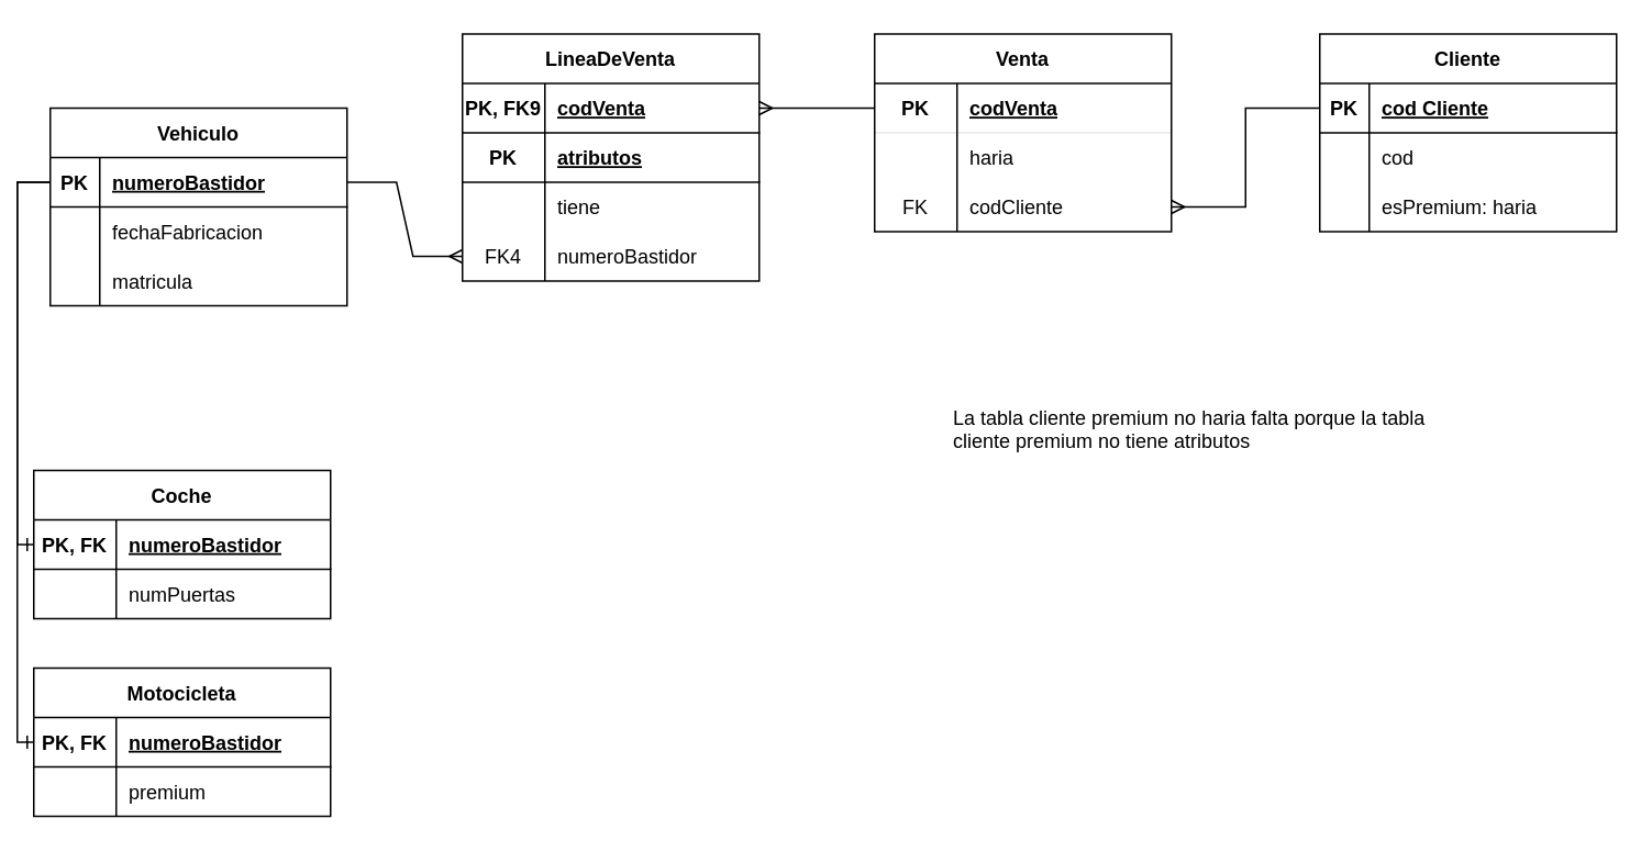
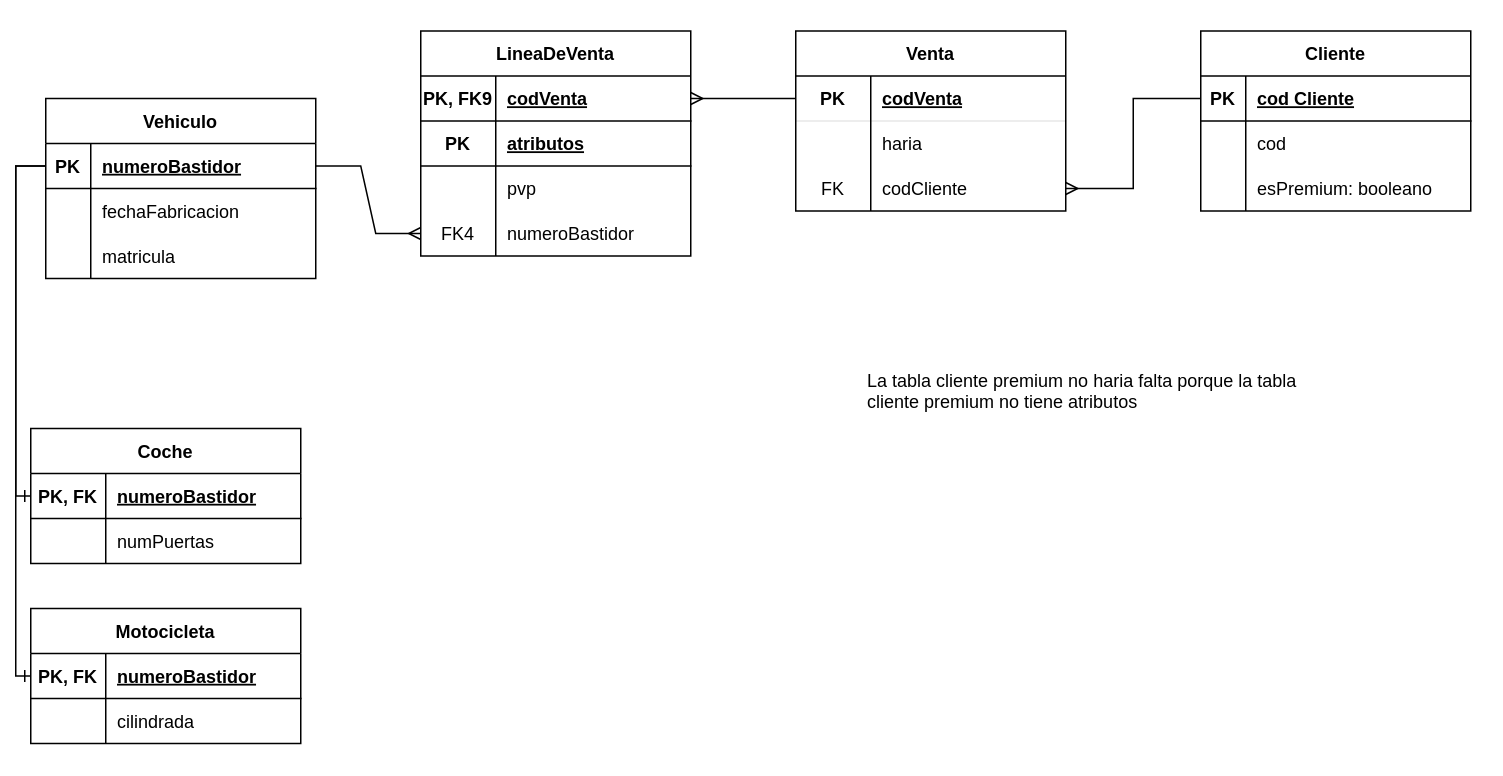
  <mxCell id="0" />
  <mxCell id="1" parent="0" />
  <mxCell id="2" value="Vehiculo" style="shape=table;startSize=30;container=1;collapsible=1;childLayout=tableLayout;fixedRows=1;rowLines=0;fontStyle=1;align=center;resizeLast=1;" parent="1" vertex="1"><mxGeometry x="30" y="65" width="180" height="120" as="geometry" /></mxCell>
  <mxCell id="3" value="" style="shape=tableRow;horizontal=0;startSize=0;swimlaneHead=0;swimlaneBody=0;fillColor=none;collapsible=0;dropTarget=0;points=[[0,0.5],[1,0.5]];portConstraint=eastwest;top=0;left=0;right=0;bottom=1;" parent="2" vertex="1"><mxGeometry y="30" width="180" height="30" as="geometry" /></mxCell>
  <mxCell id="4" value="PK" style="shape=partialRectangle;connectable=0;fillColor=none;top=0;left=0;bottom=0;right=0;fontStyle=1;overflow=hidden;" parent="3" vertex="1"><mxGeometry width="30" height="30" as="geometry"><mxRectangle width="30" height="30" as="alternateBounds" /></mxGeometry></mxCell>
  <mxCell id="5" value="numeroBastidor" style="shape=partialRectangle;connectable=0;fillColor=none;top=0;left=0;bottom=0;right=0;align=left;spacingLeft=6;fontStyle=5;overflow=hidden;" parent="3" vertex="1"><mxGeometry x="30" width="150" height="30" as="geometry"><mxRectangle width="150" height="30" as="alternateBounds" /></mxGeometry></mxCell>
  <mxCell id="6" value="" style="shape=tableRow;horizontal=0;startSize=0;swimlaneHead=0;swimlaneBody=0;fillColor=none;collapsible=0;dropTarget=0;points=[[0,0.5],[1,0.5]];portConstraint=eastwest;top=0;left=0;right=0;bottom=0;" parent="2" vertex="1"><mxGeometry y="60" width="180" height="30" as="geometry" /></mxCell>
  <mxCell id="7" value="" style="shape=partialRectangle;connectable=0;fillColor=none;top=0;left=0;bottom=0;right=0;editable=1;overflow=hidden;" parent="6" vertex="1"><mxGeometry width="30" height="30" as="geometry"><mxRectangle width="30" height="30" as="alternateBounds" /></mxGeometry></mxCell>
  <mxCell id="8" value="fechaFabricacion" style="shape=partialRectangle;connectable=0;fillColor=none;top=0;left=0;bottom=0;right=0;align=left;spacingLeft=6;overflow=hidden;" parent="6" vertex="1"><mxGeometry x="30" width="150" height="30" as="geometry"><mxRectangle width="150" height="30" as="alternateBounds" /></mxGeometry></mxCell>
  <mxCell id="9" value="" style="shape=tableRow;horizontal=0;startSize=0;swimlaneHead=0;swimlaneBody=0;fillColor=none;collapsible=0;dropTarget=0;points=[[0,0.5],[1,0.5]];portConstraint=eastwest;top=0;left=0;right=0;bottom=0;" parent="2" vertex="1"><mxGeometry y="90" width="180" height="30" as="geometry" /></mxCell>
  <mxCell id="10" value="" style="shape=partialRectangle;connectable=0;fillColor=none;top=0;left=0;bottom=0;right=0;editable=1;overflow=hidden;" parent="9" vertex="1"><mxGeometry width="30" height="30" as="geometry"><mxRectangle width="30" height="30" as="alternateBounds" /></mxGeometry></mxCell>
  <mxCell id="11" value="matricula" style="shape=partialRectangle;connectable=0;fillColor=none;top=0;left=0;bottom=0;right=0;align=left;spacingLeft=6;overflow=hidden;" parent="9" vertex="1"><mxGeometry x="30" width="150" height="30" as="geometry"><mxRectangle width="150" height="30" as="alternateBounds" /></mxGeometry></mxCell>
  <mxCell id="12" value="Coche" style="shape=table;startSize=30;container=1;collapsible=1;childLayout=tableLayout;fixedRows=1;rowLines=0;fontStyle=1;align=center;resizeLast=1;" parent="1" vertex="1"><mxGeometry x="20" y="285" width="180" height="90" as="geometry" /></mxCell>
  <mxCell id="13" value="" style="shape=tableRow;horizontal=0;startSize=0;swimlaneHead=0;swimlaneBody=0;fillColor=none;collapsible=0;dropTarget=0;points=[[0,0.5],[1,0.5]];portConstraint=eastwest;top=0;left=0;right=0;bottom=1;" parent="12" vertex="1"><mxGeometry y="30" width="180" height="30" as="geometry" /></mxCell>
  <mxCell id="14" value="PK, FK" style="shape=partialRectangle;connectable=0;fillColor=none;top=0;left=0;bottom=0;right=0;fontStyle=1;overflow=hidden;" parent="13" vertex="1"><mxGeometry width="50" height="30" as="geometry"><mxRectangle width="50" height="30" as="alternateBounds" /></mxGeometry></mxCell>
  <mxCell id="15" value="numeroBastidor" style="shape=partialRectangle;connectable=0;fillColor=none;top=0;left=0;bottom=0;right=0;align=left;spacingLeft=6;fontStyle=5;overflow=hidden;" parent="13" vertex="1"><mxGeometry x="50" width="130" height="30" as="geometry"><mxRectangle width="130" height="30" as="alternateBounds" /></mxGeometry></mxCell>
  <mxCell id="16" value="" style="shape=tableRow;horizontal=0;startSize=0;swimlaneHead=0;swimlaneBody=0;fillColor=none;collapsible=0;dropTarget=0;points=[[0,0.5],[1,0.5]];portConstraint=eastwest;top=0;left=0;right=0;bottom=0;" parent="12" vertex="1"><mxGeometry y="60" width="180" height="30" as="geometry" /></mxCell>
  <mxCell id="17" value="" style="shape=partialRectangle;connectable=0;fillColor=none;top=0;left=0;bottom=0;right=0;editable=1;overflow=hidden;" parent="16" vertex="1"><mxGeometry width="50" height="30" as="geometry"><mxRectangle width="50" height="30" as="alternateBounds" /></mxGeometry></mxCell>
  <mxCell id="18" value="numPuertas" style="shape=partialRectangle;connectable=0;fillColor=none;top=0;left=0;bottom=0;right=0;align=left;spacingLeft=6;overflow=hidden;" parent="16" vertex="1"><mxGeometry x="50" width="130" height="30" as="geometry"><mxRectangle width="130" height="30" as="alternateBounds" /></mxGeometry></mxCell>
  <mxCell id="19" value="Motocicleta" style="shape=table;startSize=30;container=1;collapsible=1;childLayout=tableLayout;fixedRows=1;rowLines=0;fontStyle=1;align=center;resizeLast=1;" parent="1" vertex="1"><mxGeometry x="20" y="405" width="180" height="90" as="geometry" /></mxCell>
  <mxCell id="20" value="" style="shape=tableRow;horizontal=0;startSize=0;swimlaneHead=0;swimlaneBody=0;fillColor=none;collapsible=0;dropTarget=0;points=[[0,0.5],[1,0.5]];portConstraint=eastwest;top=0;left=0;right=0;bottom=1;" parent="19" vertex="1"><mxGeometry y="30" width="180" height="30" as="geometry" /></mxCell>
  <mxCell id="21" value="PK, FK" style="shape=partialRectangle;connectable=0;fillColor=none;top=0;left=0;bottom=0;right=0;fontStyle=1;overflow=hidden;" parent="20" vertex="1"><mxGeometry width="50" height="30" as="geometry"><mxRectangle width="50" height="30" as="alternateBounds" /></mxGeometry></mxCell>
  <mxCell id="22" value="numeroBastidor" style="shape=partialRectangle;connectable=0;fillColor=none;top=0;left=0;bottom=0;right=0;align=left;spacingLeft=6;fontStyle=5;overflow=hidden;" parent="20" vertex="1"><mxGeometry x="50" width="130" height="30" as="geometry"><mxRectangle width="130" height="30" as="alternateBounds" /></mxGeometry></mxCell>
  <mxCell id="23" value="" style="shape=tableRow;horizontal=0;startSize=0;swimlaneHead=0;swimlaneBody=0;fillColor=none;collapsible=0;dropTarget=0;points=[[0,0.5],[1,0.5]];portConstraint=eastwest;top=0;left=0;right=0;bottom=0;" parent="19" vertex="1"><mxGeometry y="60" width="180" height="30" as="geometry" /></mxCell>
  <mxCell id="24" value="" style="shape=partialRectangle;connectable=0;fillColor=none;top=0;left=0;bottom=0;right=0;editable=1;overflow=hidden;" parent="23" vertex="1"><mxGeometry width="50" height="30" as="geometry"><mxRectangle width="50" height="30" as="alternateBounds" /></mxGeometry></mxCell>
- <mxCell id="25" value="premium" style="shape=partialRectangle;connectable=0;fillColor=none;top=0;left=0;bottom=0;right=0;align=left;spacingLeft=6;overflow=hidden;" parent="23" vertex="1"><mxGeometry x="50" width="130" height="30" as="geometry"><mxRectangle width="130" height="30" as="alternateBounds" /></mxGeometry></mxCell>
+ <mxCell id="25" value="cilindrada" style="shape=partialRectangle;connectable=0;fillColor=none;top=0;left=0;bottom=0;right=0;align=left;spacingLeft=6;overflow=hidden;" parent="23" vertex="1"><mxGeometry x="50" width="130" height="30" as="geometry"><mxRectangle width="130" height="30" as="alternateBounds" /></mxGeometry></mxCell>
  <mxCell id="26" value="LineaDeVenta" style="shape=table;startSize=30;container=1;collapsible=1;childLayout=tableLayout;fixedRows=1;rowLines=0;fontStyle=1;align=center;resizeLast=1;" parent="1" vertex="1"><mxGeometry x="280" y="20" width="180" height="150" as="geometry" /></mxCell>
  <mxCell id="27" value="" style="shape=tableRow;horizontal=0;startSize=0;swimlaneHead=0;swimlaneBody=0;fillColor=none;collapsible=0;dropTarget=0;points=[[0,0.5],[1,0.5]];portConstraint=eastwest;top=0;left=0;right=0;bottom=1;" parent="26" vertex="1"><mxGeometry y="30" width="180" height="30" as="geometry" /></mxCell>
  <mxCell id="28" value="PK, FK9" style="shape=partialRectangle;connectable=0;fillColor=none;top=0;left=0;bottom=0;right=0;fontStyle=1;overflow=hidden;" parent="27" vertex="1"><mxGeometry width="50" height="30" as="geometry"><mxRectangle width="50" height="30" as="alternateBounds" /></mxGeometry></mxCell>
  <mxCell id="29" value="codVenta" style="shape=partialRectangle;connectable=0;fillColor=none;top=0;left=0;bottom=0;right=0;align=left;spacingLeft=6;fontStyle=5;overflow=hidden;" parent="27" vertex="1"><mxGeometry x="50" width="130" height="30" as="geometry"><mxRectangle width="130" height="30" as="alternateBounds" /></mxGeometry></mxCell>
  <mxCell id="30" value="" style="shape=tableRow;horizontal=0;startSize=0;swimlaneHead=0;swimlaneBody=0;fillColor=none;collapsible=0;dropTarget=0;points=[[0,0.5],[1,0.5]];portConstraint=eastwest;top=0;left=0;right=0;bottom=1;" parent="26" vertex="1"><mxGeometry y="60" width="180" height="30" as="geometry" /></mxCell>
  <mxCell id="31" value="PK" style="shape=partialRectangle;connectable=0;fillColor=none;top=0;left=0;bottom=0;right=0;fontStyle=1;overflow=hidden;" parent="30" vertex="1"><mxGeometry width="50" height="30" as="geometry"><mxRectangle width="50" height="30" as="alternateBounds" /></mxGeometry></mxCell>
  <mxCell id="32" value="atributos" style="shape=partialRectangle;connectable=0;fillColor=none;top=0;left=0;bottom=0;right=0;align=left;spacingLeft=6;fontStyle=5;overflow=hidden;" parent="30" vertex="1"><mxGeometry x="50" width="130" height="30" as="geometry"><mxRectangle width="130" height="30" as="alternateBounds" /></mxGeometry></mxCell>
  <mxCell id="33" value="" style="shape=tableRow;horizontal=0;startSize=0;swimlaneHead=0;swimlaneBody=0;fillColor=none;collapsible=0;dropTarget=0;points=[[0,0.5],[1,0.5]];portConstraint=eastwest;top=0;left=0;right=0;bottom=0;" parent="26" vertex="1"><mxGeometry y="90" width="180" height="30" as="geometry" /></mxCell>
  <mxCell id="34" value="" style="shape=partialRectangle;connectable=0;fillColor=none;top=0;left=0;bottom=0;right=0;editable=1;overflow=hidden;" parent="33" vertex="1"><mxGeometry width="50" height="30" as="geometry"><mxRectangle width="50" height="30" as="alternateBounds" /></mxGeometry></mxCell>
- <mxCell id="35" value="tiene" style="shape=partialRectangle;connectable=0;fillColor=none;top=0;left=0;bottom=0;right=0;align=left;spacingLeft=6;overflow=hidden;" parent="33" vertex="1"><mxGeometry x="50" width="130" height="30" as="geometry"><mxRectangle width="130" height="30" as="alternateBounds" /></mxGeometry></mxCell>
+ <mxCell id="35" value="pvp" style="shape=partialRectangle;connectable=0;fillColor=none;top=0;left=0;bottom=0;right=0;align=left;spacingLeft=6;overflow=hidden;" parent="33" vertex="1"><mxGeometry x="50" width="130" height="30" as="geometry"><mxRectangle width="130" height="30" as="alternateBounds" /></mxGeometry></mxCell>
  <mxCell id="36" value="" style="shape=tableRow;horizontal=0;startSize=0;swimlaneHead=0;swimlaneBody=0;fillColor=none;collapsible=0;dropTarget=0;points=[[0,0.5],[1,0.5]];portConstraint=eastwest;top=0;left=0;right=0;bottom=0;" parent="26" vertex="1"><mxGeometry y="120" width="180" height="30" as="geometry" /></mxCell>
  <mxCell id="37" value="FK4" style="shape=partialRectangle;connectable=0;fillColor=none;top=0;left=0;bottom=0;right=0;editable=1;overflow=hidden;" parent="36" vertex="1"><mxGeometry width="50" height="30" as="geometry"><mxRectangle width="50" height="30" as="alternateBounds" /></mxGeometry></mxCell>
  <mxCell id="38" value="numeroBastidor" style="shape=partialRectangle;connectable=0;fillColor=none;top=0;left=0;bottom=0;right=0;align=left;spacingLeft=6;overflow=hidden;" parent="36" vertex="1"><mxGeometry x="50" width="130" height="30" as="geometry"><mxRectangle width="130" height="30" as="alternateBounds" /></mxGeometry></mxCell>
  <mxCell id="39" value="" style="edgeStyle=entityRelationEdgeStyle;fontSize=12;html=1;endArrow=ERmany;rounded=0;exitX=1;exitY=0.5;exitDx=0;exitDy=0;entryX=0;entryY=0.5;entryDx=0;entryDy=0;" parent="1" source="3" target="36" edge="1"><mxGeometry width="100" height="100" relative="1" as="geometry"><mxPoint x="280" y="275" as="sourcePoint" /><mxPoint x="380" y="175" as="targetPoint" /></mxGeometry></mxCell>
  <mxCell id="40" value="Venta" style="shape=table;startSize=30;container=1;collapsible=1;childLayout=tableLayout;fixedRows=1;rowLines=0;fontStyle=1;align=center;resizeLast=1;" parent="1" vertex="1"><mxGeometry x="530" y="20" width="180" height="120" as="geometry" /></mxCell>
  <mxCell id="41" value="" style="shape=tableRow;horizontal=0;startSize=0;swimlaneHead=0;swimlaneBody=0;fillColor=none;collapsible=0;dropTarget=0;points=[[0,0.5],[1,0.5]];portConstraint=eastwest;top=0;left=0;right=0;bottom=1;strokeWidth=0;" parent="40" vertex="1"><mxGeometry y="30" width="180" height="30" as="geometry" /></mxCell>
  <mxCell id="42" value="PK" style="shape=partialRectangle;connectable=0;fillColor=none;top=0;left=0;bottom=0;right=0;fontStyle=1;overflow=hidden;" parent="41" vertex="1"><mxGeometry width="50" height="30" as="geometry"><mxRectangle width="50" height="30" as="alternateBounds" /></mxGeometry></mxCell>
  <mxCell id="43" value="codVenta" style="shape=partialRectangle;connectable=0;fillColor=none;top=0;left=0;bottom=0;right=0;align=left;spacingLeft=6;fontStyle=5;overflow=hidden;" parent="41" vertex="1"><mxGeometry x="50" width="130" height="30" as="geometry"><mxRectangle width="130" height="30" as="alternateBounds" /></mxGeometry></mxCell>
  <mxCell id="44" value="" style="shape=tableRow;horizontal=0;startSize=0;swimlaneHead=0;swimlaneBody=0;fillColor=none;collapsible=0;dropTarget=0;points=[[0,0.5],[1,0.5]];portConstraint=eastwest;top=0;left=0;right=0;bottom=0;" parent="40" vertex="1"><mxGeometry y="60" width="180" height="30" as="geometry" /></mxCell>
  <mxCell id="45" value="" style="shape=partialRectangle;connectable=0;fillColor=none;top=0;left=0;bottom=0;right=0;editable=1;overflow=hidden;" parent="44" vertex="1"><mxGeometry width="50" height="30" as="geometry"><mxRectangle width="50" height="30" as="alternateBounds" /></mxGeometry></mxCell>
  <mxCell id="46" value="haria" style="shape=partialRectangle;connectable=0;fillColor=none;top=0;left=0;bottom=0;right=0;align=left;spacingLeft=6;overflow=hidden;" parent="44" vertex="1"><mxGeometry x="50" width="130" height="30" as="geometry"><mxRectangle width="130" height="30" as="alternateBounds" /></mxGeometry></mxCell>
  <mxCell id="47" value="" style="shape=tableRow;horizontal=0;startSize=0;swimlaneHead=0;swimlaneBody=0;fillColor=none;collapsible=0;dropTarget=0;points=[[0,0.5],[1,0.5]];portConstraint=eastwest;top=0;left=0;right=0;bottom=0;" parent="40" vertex="1"><mxGeometry y="90" width="180" height="30" as="geometry" /></mxCell>
  <mxCell id="48" value="FK" style="shape=partialRectangle;connectable=0;fillColor=none;top=0;left=0;bottom=0;right=0;editable=1;overflow=hidden;" parent="47" vertex="1"><mxGeometry width="50" height="30" as="geometry"><mxRectangle width="50" height="30" as="alternateBounds" /></mxGeometry></mxCell>
  <mxCell id="49" value="codCliente" style="shape=partialRectangle;connectable=0;fillColor=none;top=0;left=0;bottom=0;right=0;align=left;spacingLeft=6;overflow=hidden;" parent="47" vertex="1"><mxGeometry x="50" width="130" height="30" as="geometry"><mxRectangle width="130" height="30" as="alternateBounds" /></mxGeometry></mxCell>
  <mxCell id="50" value="Cliente" style="shape=table;startSize=30;container=1;collapsible=1;childLayout=tableLayout;fixedRows=1;rowLines=0;fontStyle=1;align=center;resizeLast=1;strokeWidth=1;" parent="1" vertex="1"><mxGeometry x="800" y="20" width="180" height="120" as="geometry" /></mxCell>
  <mxCell id="51" value="" style="shape=tableRow;horizontal=0;startSize=0;swimlaneHead=0;swimlaneBody=0;fillColor=none;collapsible=0;dropTarget=0;points=[[0,0.5],[1,0.5]];portConstraint=eastwest;top=0;left=0;right=0;bottom=1;strokeWidth=1;" parent="50" vertex="1"><mxGeometry y="30" width="180" height="30" as="geometry" /></mxCell>
  <mxCell id="52" value="PK" style="shape=partialRectangle;connectable=0;fillColor=none;top=0;left=0;bottom=0;right=0;fontStyle=1;overflow=hidden;strokeWidth=0;" parent="51" vertex="1"><mxGeometry width="30" height="30" as="geometry"><mxRectangle width="30" height="30" as="alternateBounds" /></mxGeometry></mxCell>
  <mxCell id="53" value="cod Cliente" style="shape=partialRectangle;connectable=0;fillColor=none;top=0;left=0;bottom=0;right=0;align=left;spacingLeft=6;fontStyle=5;overflow=hidden;strokeWidth=0;" parent="51" vertex="1"><mxGeometry x="30" width="150" height="30" as="geometry"><mxRectangle width="150" height="30" as="alternateBounds" /></mxGeometry></mxCell>
  <mxCell id="54" value="" style="shape=tableRow;horizontal=0;startSize=0;swimlaneHead=0;swimlaneBody=0;fillColor=none;collapsible=0;dropTarget=0;points=[[0,0.5],[1,0.5]];portConstraint=eastwest;top=0;left=0;right=0;bottom=0;strokeWidth=0;" parent="50" vertex="1"><mxGeometry y="60" width="180" height="30" as="geometry" /></mxCell>
  <mxCell id="55" value="" style="shape=partialRectangle;connectable=0;fillColor=none;top=0;left=0;bottom=0;right=0;editable=1;overflow=hidden;strokeWidth=0;" parent="54" vertex="1"><mxGeometry width="30" height="30" as="geometry"><mxRectangle width="30" height="30" as="alternateBounds" /></mxGeometry></mxCell>
  <mxCell id="56" value="cod" style="shape=partialRectangle;connectable=0;fillColor=none;top=0;left=0;bottom=0;right=0;align=left;spacingLeft=6;overflow=hidden;strokeWidth=0;" parent="54" vertex="1"><mxGeometry x="30" width="150" height="30" as="geometry"><mxRectangle width="150" height="30" as="alternateBounds" /></mxGeometry></mxCell>
  <mxCell id="57" value="" style="shape=tableRow;horizontal=0;startSize=0;swimlaneHead=0;swimlaneBody=0;fillColor=none;collapsible=0;dropTarget=0;points=[[0,0.5],[1,0.5]];portConstraint=eastwest;top=0;left=0;right=0;bottom=0;" parent="50" vertex="1"><mxGeometry y="90" width="180" height="30" as="geometry" /></mxCell>
  <mxCell id="58" value="" style="shape=partialRectangle;connectable=0;fillColor=none;top=0;left=0;bottom=0;right=0;editable=1;overflow=hidden;" parent="57" vertex="1"><mxGeometry width="30" height="30" as="geometry"><mxRectangle width="30" height="30" as="alternateBounds" /></mxGeometry></mxCell>
- <mxCell id="59" value="esPremium: haria" style="shape=partialRectangle;connectable=0;fillColor=none;top=0;left=0;bottom=0;right=0;align=left;spacingLeft=6;overflow=hidden;" parent="57" vertex="1"><mxGeometry x="30" width="150" height="30" as="geometry"><mxRectangle width="150" height="30" as="alternateBounds" /></mxGeometry></mxCell>
+ <mxCell id="59" value="esPremium: booleano" style="shape=partialRectangle;connectable=0;fillColor=none;top=0;left=0;bottom=0;right=0;align=left;spacingLeft=6;overflow=hidden;" parent="57" vertex="1"><mxGeometry x="30" width="150" height="30" as="geometry"><mxRectangle width="150" height="30" as="alternateBounds" /></mxGeometry></mxCell>
  <mxCell id="60" value="" style="fontSize=12;html=1;endArrow=ERmany;rounded=0;exitX=0;exitY=0.5;exitDx=0;exitDy=0;entryX=1;entryY=0.5;entryDx=0;entryDy=0;edgeStyle=orthogonalEdgeStyle;" parent="1" source="51" target="47" edge="1"><mxGeometry width="100" height="100" relative="1" as="geometry"><mxPoint x="660" y="275" as="sourcePoint" /><mxPoint x="710" y="110" as="targetPoint" /></mxGeometry></mxCell>
  <mxCell id="61" value="" style="edgeStyle=entityRelationEdgeStyle;fontSize=12;html=1;endArrow=ERmany;rounded=0;exitX=0;exitY=0.5;exitDx=0;exitDy=0;entryX=1;entryY=0.5;entryDx=0;entryDy=0;" parent="1" source="41" target="27" edge="1"><mxGeometry width="100" height="100" relative="1" as="geometry"><mxPoint x="390" y="315" as="sourcePoint" /><mxPoint x="490" y="215" as="targetPoint" /></mxGeometry></mxCell>
  <mxCell id="62" value="" style="shape=table;startSize=0;container=1;collapsible=1;childLayout=tableLayout;fixedRows=1;rowLines=0;fontStyle=0;align=center;resizeLast=1;strokeColor=none;fillColor=none;collapsible=0;" parent="1" vertex="1"><mxGeometry x="540" y="195" width="330" height="130" as="geometry" /></mxCell>
  <mxCell id="63" value="" style="shape=tableRow;horizontal=0;startSize=0;swimlaneHead=0;swimlaneBody=0;fillColor=none;collapsible=0;dropTarget=0;points=[[0,0.5],[1,0.5]];portConstraint=eastwest;top=0;left=0;right=0;bottom=0;" parent="62" vertex="1"><mxGeometry width="330" height="130" as="geometry" /></mxCell>
  <mxCell id="64" value="" style="shape=partialRectangle;connectable=0;fillColor=none;top=0;left=0;bottom=0;right=0;editable=1;overflow=hidden;" parent="63" vertex="1"><mxGeometry width="30" height="130" as="geometry"><mxRectangle width="30" height="130" as="alternateBounds" /></mxGeometry></mxCell>
  <mxCell id="65" value="La tabla cliente premium no haria falta porque la tabla &#10;cliente premium no tiene atributos" style="shape=partialRectangle;connectable=0;fillColor=none;top=0;left=0;bottom=0;right=0;align=left;spacingLeft=6;overflow=hidden;" parent="63" vertex="1"><mxGeometry x="30" width="300" height="130" as="geometry"><mxRectangle width="300" height="130" as="alternateBounds" /></mxGeometry></mxCell>
  <mxCell id="66" value="" style="edgeStyle=orthogonalEdgeStyle;fontSize=12;html=1;endArrow=ERone;endFill=1;rounded=0;exitX=0;exitY=0.5;exitDx=0;exitDy=0;entryX=0;entryY=0.5;entryDx=0;entryDy=0;" edge="1" parent="1" source="3" target="13"><mxGeometry width="100" height="100" relative="1" as="geometry"><mxPoint x="380" y="305" as="sourcePoint" /><mxPoint x="480" y="205" as="targetPoint" /></mxGeometry></mxCell>
  <mxCell id="67" value="" style="edgeStyle=orthogonalEdgeStyle;fontSize=12;html=1;endArrow=ERone;endFill=1;rounded=0;exitX=0;exitY=0.5;exitDx=0;exitDy=0;entryX=0;entryY=0.5;entryDx=0;entryDy=0;" edge="1" parent="1" source="3" target="20"><mxGeometry width="100" height="100" relative="1" as="geometry"><mxPoint x="210" y="305" as="sourcePoint" /><mxPoint x="310" y="205" as="targetPoint" /></mxGeometry></mxCell>
